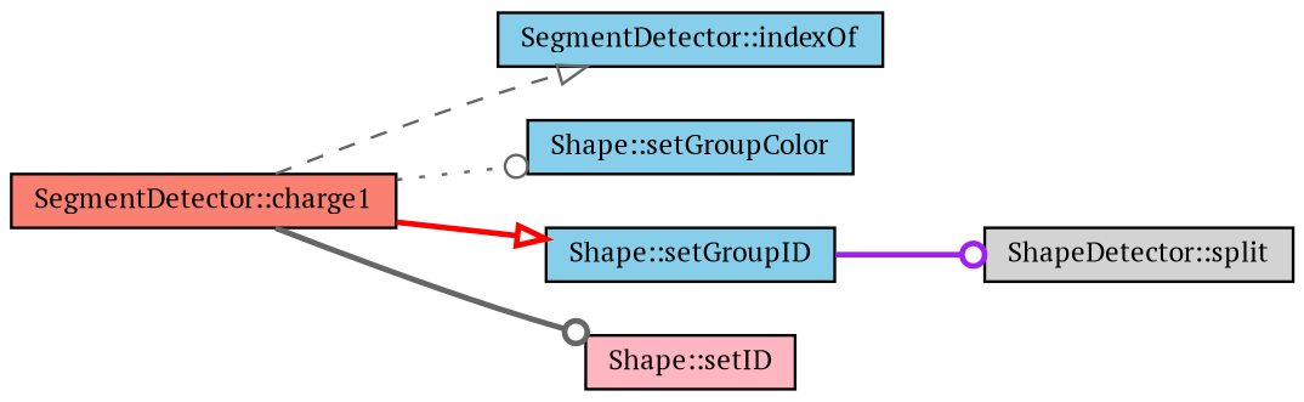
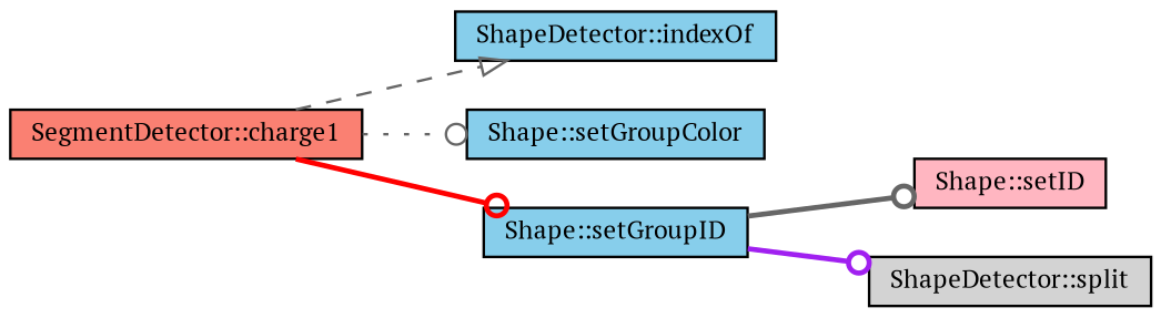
  digraph {
    fontname="PT Serif"
    rankdir=LR
    node [color=black fillcolor=skyblue fontname="PT Serif" fontsize=10 shape=record style=filled]
    edge [arrowhead=odot color=gray40 fontname="PT Serif" fontsize=10 labelfontname=Helvetica labelfontsize=10 style=bold]
    n1 [fillcolor=salmon fontcolor=black height=0.2 label="SegmentDetector::charge1" width=0.4]
-   n2 [height=0.2 label="SegmentDetector::indexOf" width=0.4]
+   n2 [height=0.2 label="ShapeDetector::indexOf" width=0.4]
    n3 [height=0.2 label="Shape::setGroupColor" width=0.4]
    n4 [height=0.2 label="Shape::setGroupID" width=0.4]
    n5 [fillcolor=lightpink height=0.2 label="Shape::setID" width=0.4]
    n6 [fillcolor=lightgrey height=0.2 label="ShapeDetector::split" width=0.4]
    n1 -> n2 [arrowhead=onormal style=dashed]
    n1 -> n3 [style=dotted]
-   n1 -> n4 [arrowhead=onormal color=red]
-   n1 -> n5
+   n1 -> n4 [color=red]
+   n4 -> n5
    n4 -> n6 [color=purple]
  }
